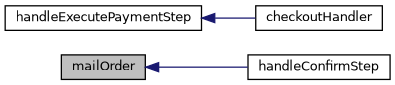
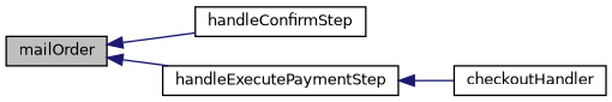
  digraph {
    fontname="DejaVu Sans"
    rankdir=LR
    node [color=black fillcolor=white fontname="DejaVu Sans" fontsize=10 shape=record style=filled]
    edge [color=midnightblue dir=back fontname="DejaVu Sans" fontsize=10 labelfontname=Helvetica labelfontsize=10 style=solid]
    n1 [fillcolor=grey75 fontcolor=black height=0.2 label=mailOrder width=0.4]
    n2 [height=0.2 label=handleConfirmStep width=0.4]
    n3 [height=0.2 label=handleExecutePaymentStep width=0.4]
    n4 [height=0.2 label=checkoutHandler width=0.4]
    n1 -> n2
+   n1 -> n3
    n3 -> n4
  }
